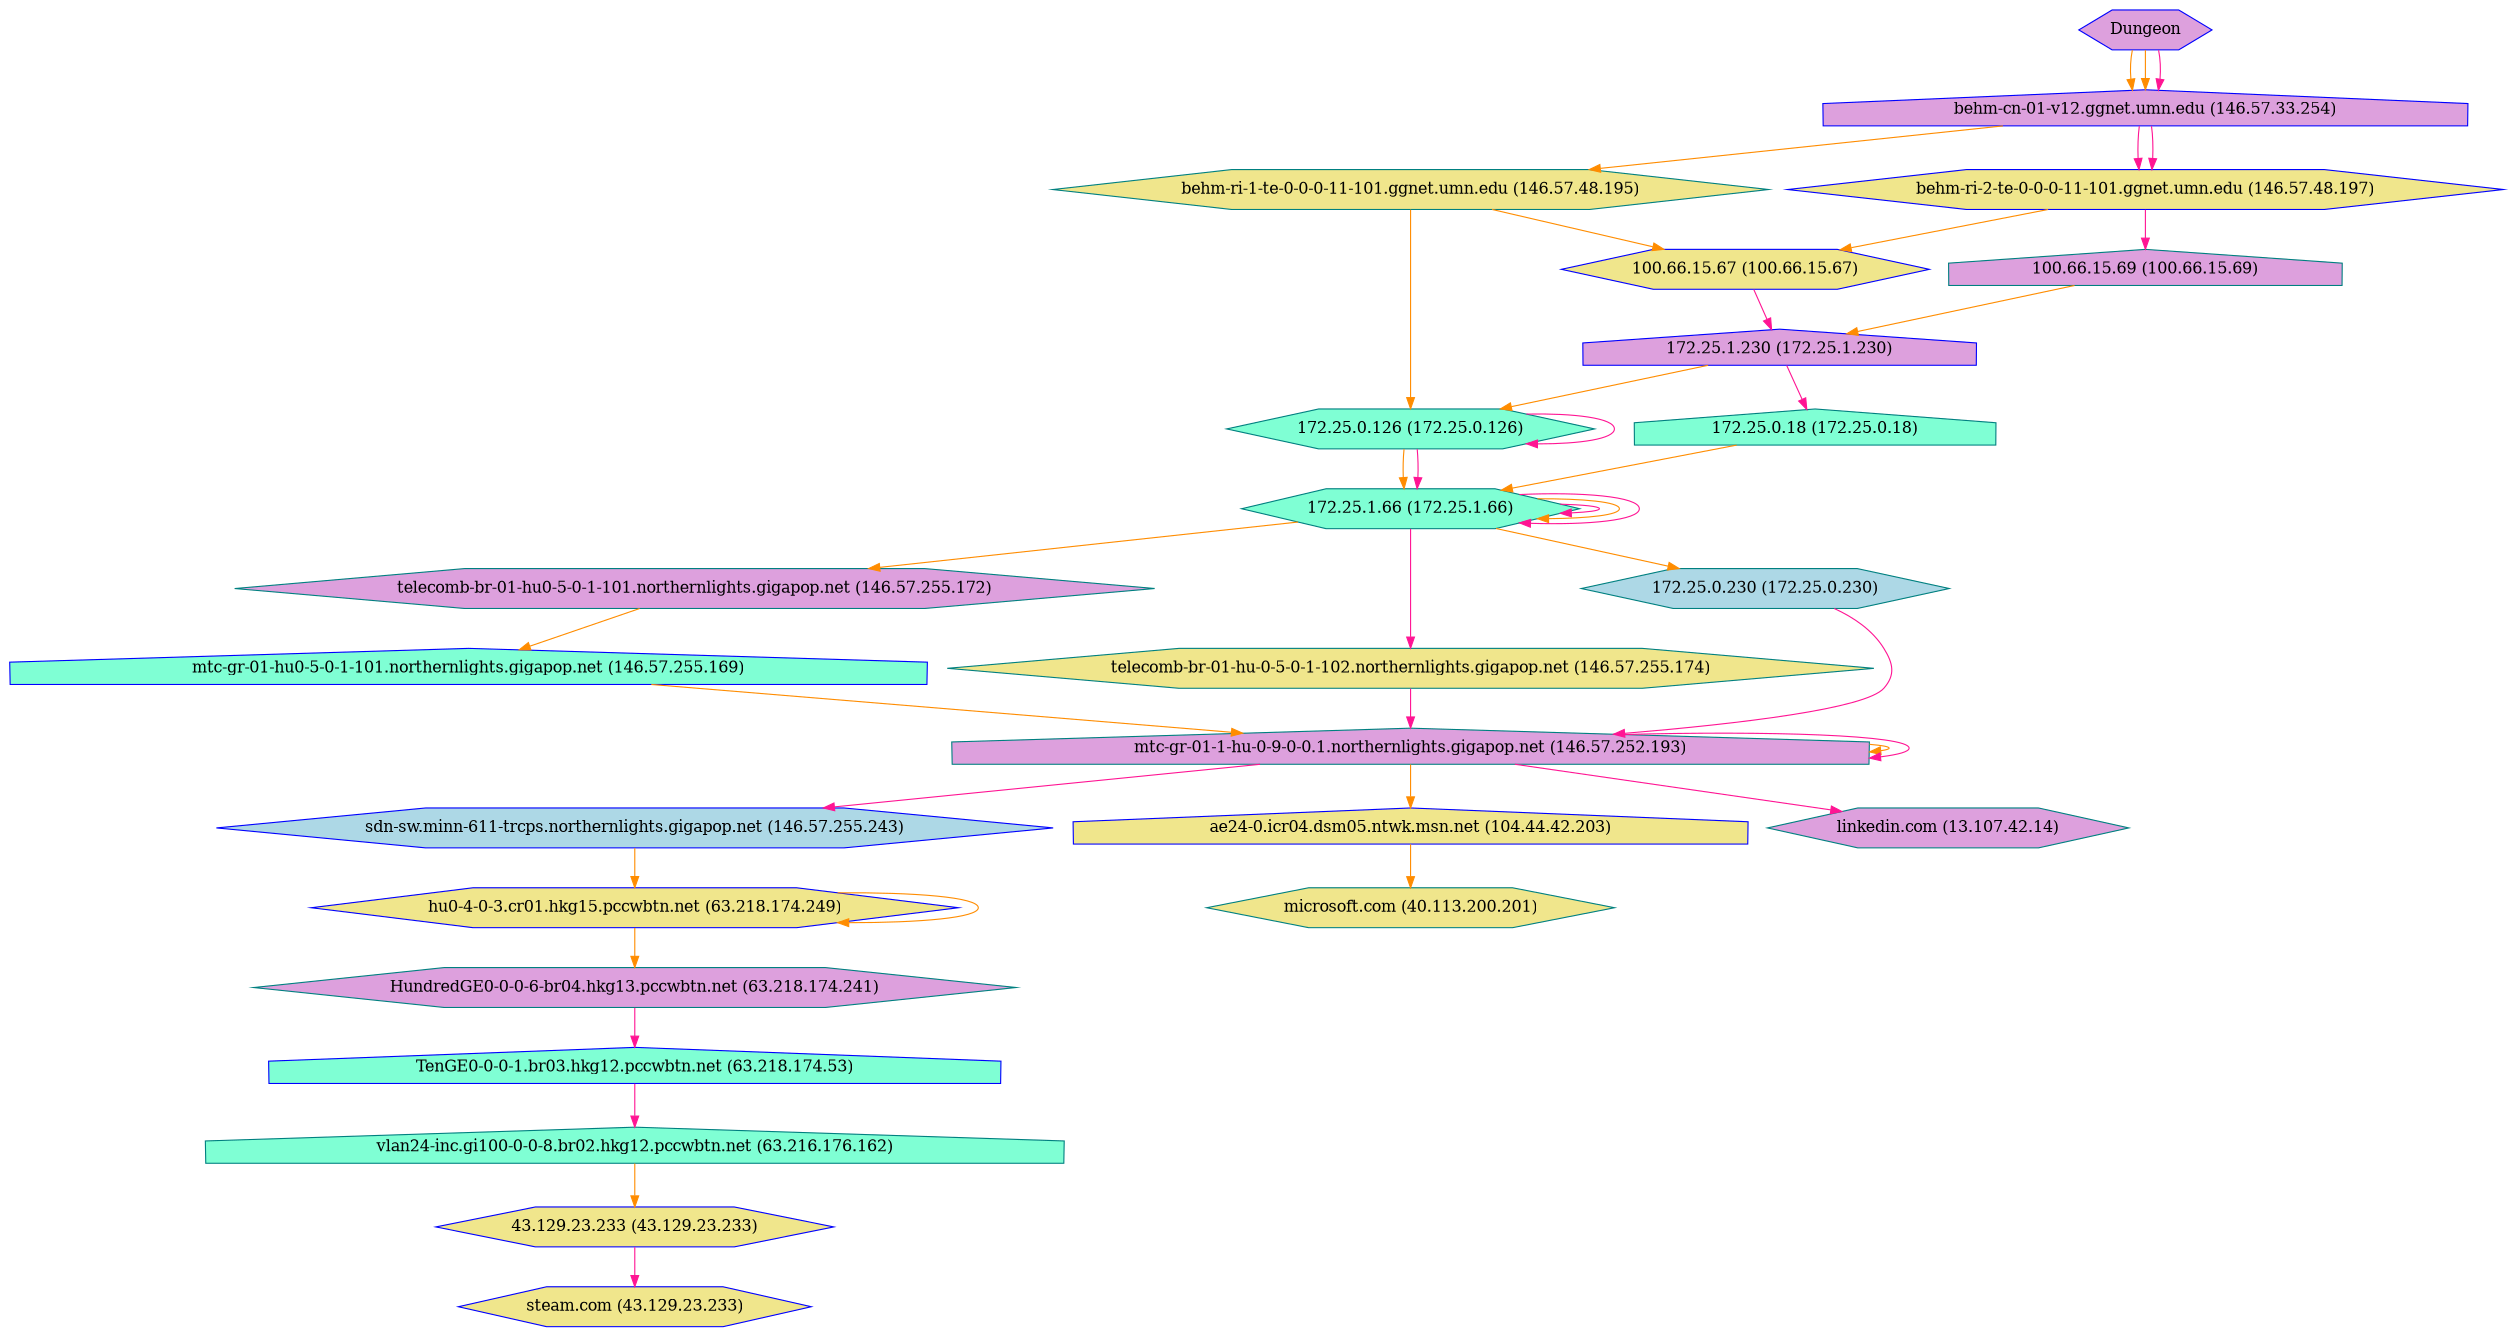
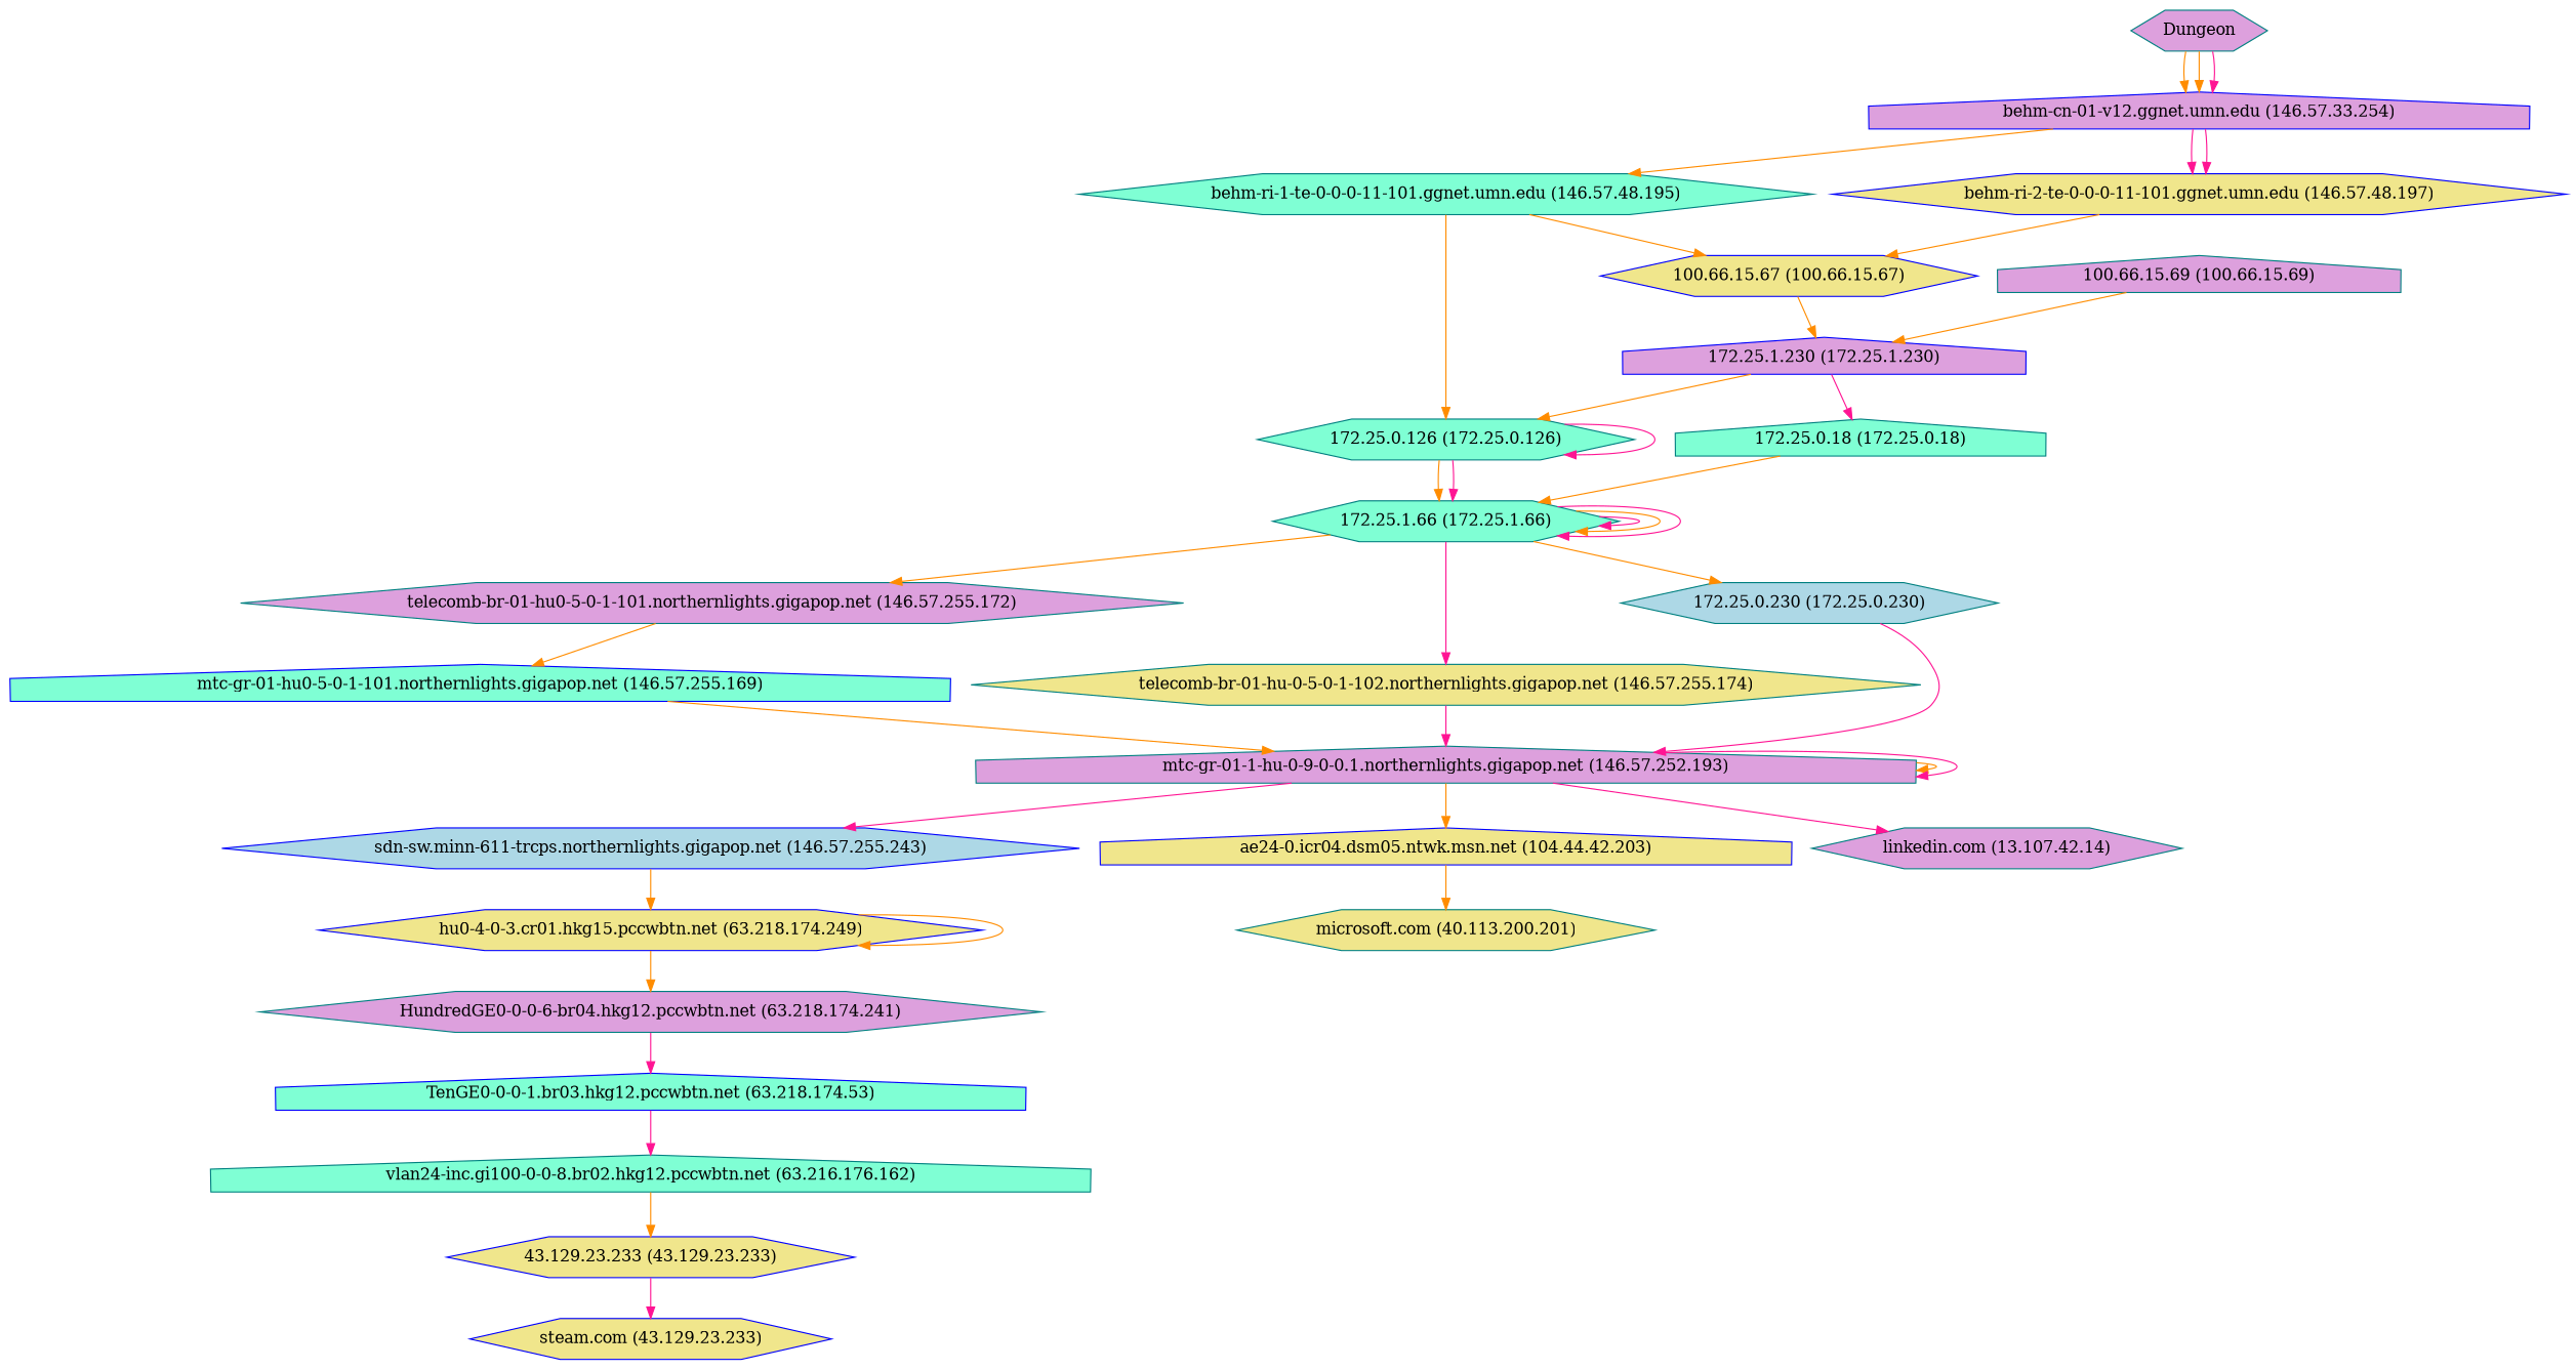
  digraph {
    node [color=teal fillcolor=khaki shape=hexagon style=filled]
    edge [color=darkorange]
-   Dungeon [color=blue fillcolor=plum]
+   Dungeon [fillcolor=plum]
    "behm-cn-01-v12.ggnet.umn.edu (146.57.33.254)" [color=blue fillcolor=plum shape=house]
-   "behm-ri-1-te-0-0-0-11-101.ggnet.umn.edu (146.57.48.195)"
+   "behm-ri-1-te-0-0-0-11-101.ggnet.umn.edu (146.57.48.195)" [fillcolor=aquamarine]
    "behm-ri-2-te-0-0-0-11-101.ggnet.umn.edu (146.57.48.197)" [color=blue]
    "100.66.15.67 (100.66.15.67)" [color=blue]
    "172.25.0.126 (172.25.0.126)" [fillcolor=aquamarine]
    "100.66.15.69 (100.66.15.69)" [fillcolor=plum shape=house]
    "172.25.1.230 (172.25.1.230)" [color=blue fillcolor=plum shape=house]
    "172.25.1.66 (172.25.1.66)" [fillcolor=aquamarine]
    "172.25.0.18 (172.25.0.18)" [fillcolor=aquamarine shape=house]
    "telecomb-br-01-hu0-5-0-1-101.northernlights.gigapop.net (146.57.255.172)" [fillcolor=plum]
    "telecomb-br-01-hu-0-5-0-1-102.northernlights.gigapop.net (146.57.255.174)"
    "172.25.0.230 (172.25.0.230)" [fillcolor=lightblue]
    "mtc-gr-01-hu0-5-0-1-101.northernlights.gigapop.net (146.57.255.169)" [color=blue fillcolor=aquamarine shape=house]
    "mtc-gr-01-1-hu-0-9-0-0.1.northernlights.gigapop.net (146.57.252.193)" [fillcolor=plum shape=house]
    "sdn-sw.minn-611-trcps.northernlights.gigapop.net (146.57.255.243)" [color=blue fillcolor=lightblue]
    "ae24-0.icr04.dsm05.ntwk.msn.net (104.44.42.203)" [color=blue shape=house]
    "linkedin.com (13.107.42.14)" [fillcolor=plum]
    "hu0-4-0-3.cr01.hkg15.pccwbtn.net (63.218.174.249)" [color=blue]
    "microsoft.com (40.113.200.201)"
-   "HundredGE0-0-0-6-br04.hkg12.pccwbtn.net (63.218.174.241)" [fillcolor=plum label="HundredGE0-0-0-6-br04.hkg13.pccwbtn.net (63.218.174.241)"]
+   "HundredGE0-0-0-6-br04.hkg12.pccwbtn.net (63.218.174.241)" [fillcolor=plum]
    "TenGE0-0-0-1.br03.hkg12.pccwbtn.net (63.218.174.53)" [color=blue fillcolor=aquamarine shape=house]
    "vlan24-inc.gi100-0-0-8.br02.hkg12.pccwbtn.net (63.216.176.162)" [fillcolor=aquamarine shape=house]
    "43.129.23.233 (43.129.23.233)" [color=blue]
    "steam.com (43.129.23.233)" [color=blue]
    Dungeon -> "behm-cn-01-v12.ggnet.umn.edu (146.57.33.254)"
    Dungeon -> "behm-cn-01-v12.ggnet.umn.edu (146.57.33.254)"
    Dungeon -> "behm-cn-01-v12.ggnet.umn.edu (146.57.33.254)" [color=deeppink]
    "behm-cn-01-v12.ggnet.umn.edu (146.57.33.254)" -> "behm-ri-1-te-0-0-0-11-101.ggnet.umn.edu (146.57.48.195)"
    "behm-cn-01-v12.ggnet.umn.edu (146.57.33.254)" -> "behm-ri-2-te-0-0-0-11-101.ggnet.umn.edu (146.57.48.197)" [color=deeppink]
    "behm-cn-01-v12.ggnet.umn.edu (146.57.33.254)" -> "behm-ri-2-te-0-0-0-11-101.ggnet.umn.edu (146.57.48.197)" [color=deeppink]
    "behm-ri-1-te-0-0-0-11-101.ggnet.umn.edu (146.57.48.195)" -> "100.66.15.67 (100.66.15.67)"
    "behm-ri-1-te-0-0-0-11-101.ggnet.umn.edu (146.57.48.195)" -> "172.25.0.126 (172.25.0.126)"
    "behm-ri-2-te-0-0-0-11-101.ggnet.umn.edu (146.57.48.197)" -> "100.66.15.67 (100.66.15.67)"
-   "behm-ri-2-te-0-0-0-11-101.ggnet.umn.edu (146.57.48.197)" -> "100.66.15.69 (100.66.15.69)" [color=deeppink]
-   "100.66.15.67 (100.66.15.67)" -> "172.25.1.230 (172.25.1.230)" [color=deeppink]
+   "100.66.15.67 (100.66.15.67)" -> "172.25.1.230 (172.25.1.230)"
    "172.25.0.126 (172.25.0.126)" -> "172.25.0.126 (172.25.0.126)" [color=deeppink]
    "172.25.0.126 (172.25.0.126)" -> "172.25.1.66 (172.25.1.66)"
    "172.25.0.126 (172.25.0.126)" -> "172.25.1.66 (172.25.1.66)" [color=deeppink]
    "100.66.15.69 (100.66.15.69)" -> "172.25.1.230 (172.25.1.230)"
    "172.25.1.230 (172.25.1.230)" -> "172.25.0.126 (172.25.0.126)"
    "172.25.1.230 (172.25.1.230)" -> "172.25.0.18 (172.25.0.18)" [color=deeppink]
    "172.25.1.66 (172.25.1.66)" -> "172.25.1.66 (172.25.1.66)" [color=deeppink]
    "172.25.1.66 (172.25.1.66)" -> "172.25.1.66 (172.25.1.66)"
    "172.25.1.66 (172.25.1.66)" -> "172.25.1.66 (172.25.1.66)" [color=deeppink]
    "172.25.1.66 (172.25.1.66)" -> "telecomb-br-01-hu0-5-0-1-101.northernlights.gigapop.net (146.57.255.172)"
    "172.25.1.66 (172.25.1.66)" -> "telecomb-br-01-hu-0-5-0-1-102.northernlights.gigapop.net (146.57.255.174)" [color=deeppink]
    "172.25.1.66 (172.25.1.66)" -> "172.25.0.230 (172.25.0.230)"
    "172.25.0.18 (172.25.0.18)" -> "172.25.1.66 (172.25.1.66)"
    "telecomb-br-01-hu0-5-0-1-101.northernlights.gigapop.net (146.57.255.172)" -> "mtc-gr-01-hu0-5-0-1-101.northernlights.gigapop.net (146.57.255.169)"
    "telecomb-br-01-hu-0-5-0-1-102.northernlights.gigapop.net (146.57.255.174)" -> "mtc-gr-01-1-hu-0-9-0-0.1.northernlights.gigapop.net (146.57.252.193)" [color=deeppink]
    "172.25.0.230 (172.25.0.230)" -> "mtc-gr-01-1-hu-0-9-0-0.1.northernlights.gigapop.net (146.57.252.193)" [color=deeppink]
    "mtc-gr-01-hu0-5-0-1-101.northernlights.gigapop.net (146.57.255.169)" -> "mtc-gr-01-1-hu-0-9-0-0.1.northernlights.gigapop.net (146.57.252.193)"
    "mtc-gr-01-1-hu-0-9-0-0.1.northernlights.gigapop.net (146.57.252.193)" -> "mtc-gr-01-1-hu-0-9-0-0.1.northernlights.gigapop.net (146.57.252.193)"
    "mtc-gr-01-1-hu-0-9-0-0.1.northernlights.gigapop.net (146.57.252.193)" -> "mtc-gr-01-1-hu-0-9-0-0.1.northernlights.gigapop.net (146.57.252.193)" [color=deeppink]
    "mtc-gr-01-1-hu-0-9-0-0.1.northernlights.gigapop.net (146.57.252.193)" -> "sdn-sw.minn-611-trcps.northernlights.gigapop.net (146.57.255.243)" [color=deeppink]
    "mtc-gr-01-1-hu-0-9-0-0.1.northernlights.gigapop.net (146.57.252.193)" -> "ae24-0.icr04.dsm05.ntwk.msn.net (104.44.42.203)"
    "mtc-gr-01-1-hu-0-9-0-0.1.northernlights.gigapop.net (146.57.252.193)" -> "linkedin.com (13.107.42.14)" [color=deeppink]
    "sdn-sw.minn-611-trcps.northernlights.gigapop.net (146.57.255.243)" -> "hu0-4-0-3.cr01.hkg15.pccwbtn.net (63.218.174.249)"
    "ae24-0.icr04.dsm05.ntwk.msn.net (104.44.42.203)" -> "microsoft.com (40.113.200.201)"
    "hu0-4-0-3.cr01.hkg15.pccwbtn.net (63.218.174.249)" -> "hu0-4-0-3.cr01.hkg15.pccwbtn.net (63.218.174.249)"
    "hu0-4-0-3.cr01.hkg15.pccwbtn.net (63.218.174.249)" -> "HundredGE0-0-0-6-br04.hkg12.pccwbtn.net (63.218.174.241)"
    "HundredGE0-0-0-6-br04.hkg12.pccwbtn.net (63.218.174.241)" -> "TenGE0-0-0-1.br03.hkg12.pccwbtn.net (63.218.174.53)" [color=deeppink]
    "TenGE0-0-0-1.br03.hkg12.pccwbtn.net (63.218.174.53)" -> "vlan24-inc.gi100-0-0-8.br02.hkg12.pccwbtn.net (63.216.176.162)" [color=deeppink]
    "vlan24-inc.gi100-0-0-8.br02.hkg12.pccwbtn.net (63.216.176.162)" -> "43.129.23.233 (43.129.23.233)"
    "43.129.23.233 (43.129.23.233)" -> "steam.com (43.129.23.233)" [color=deeppink]
  }
